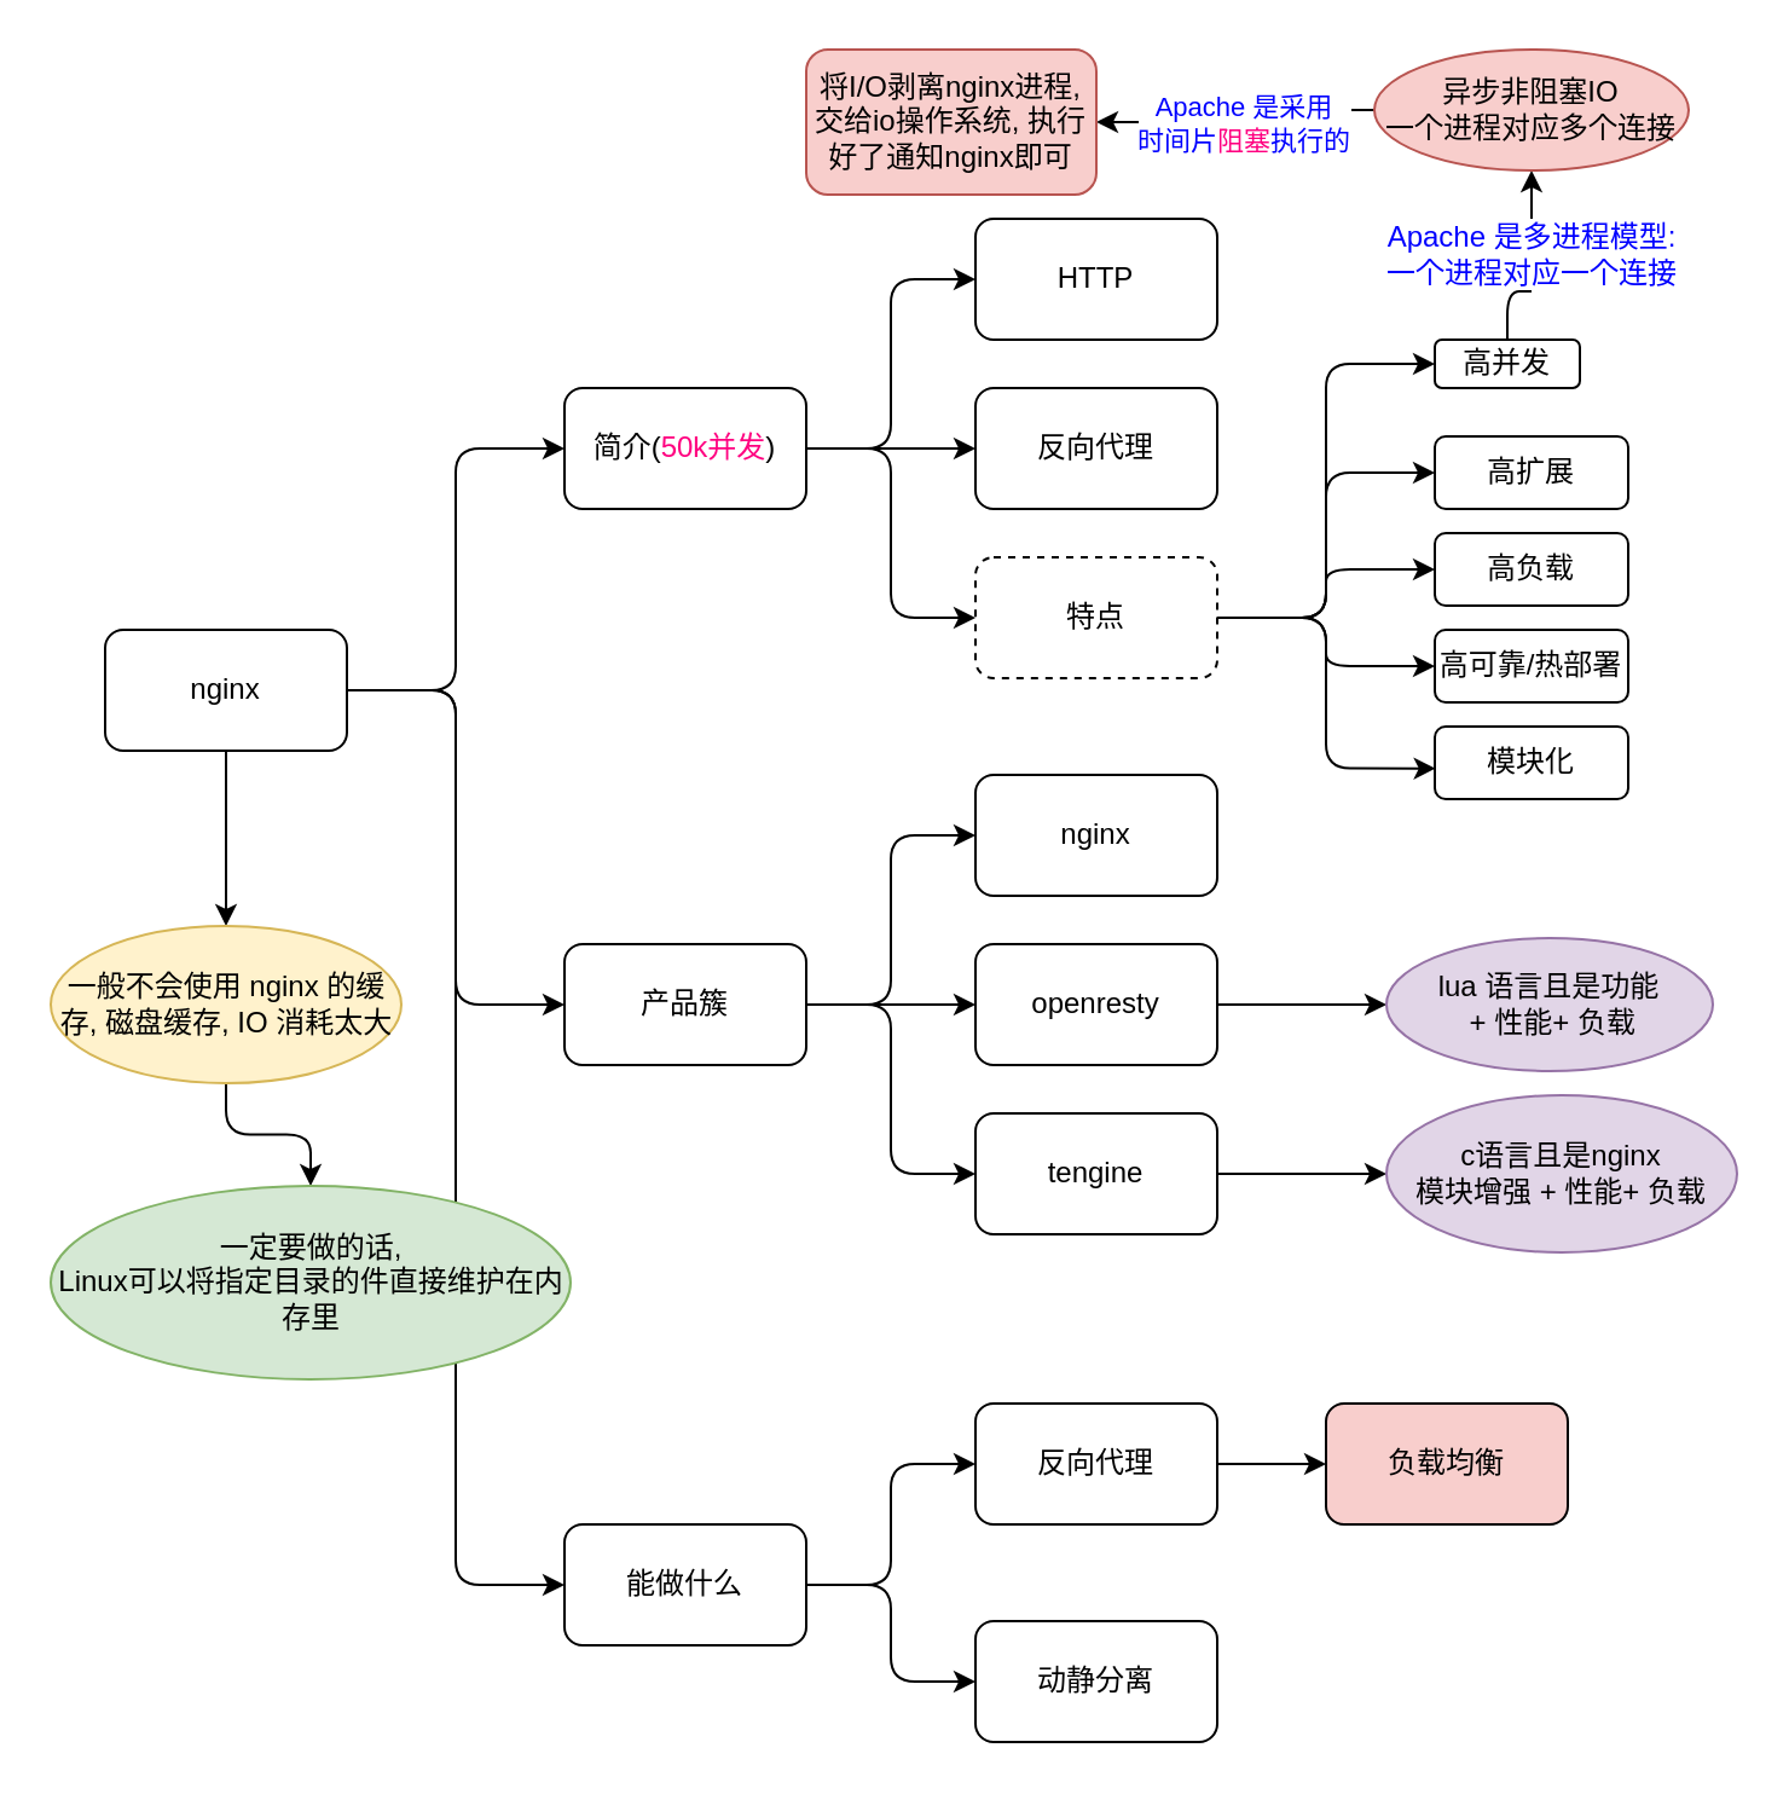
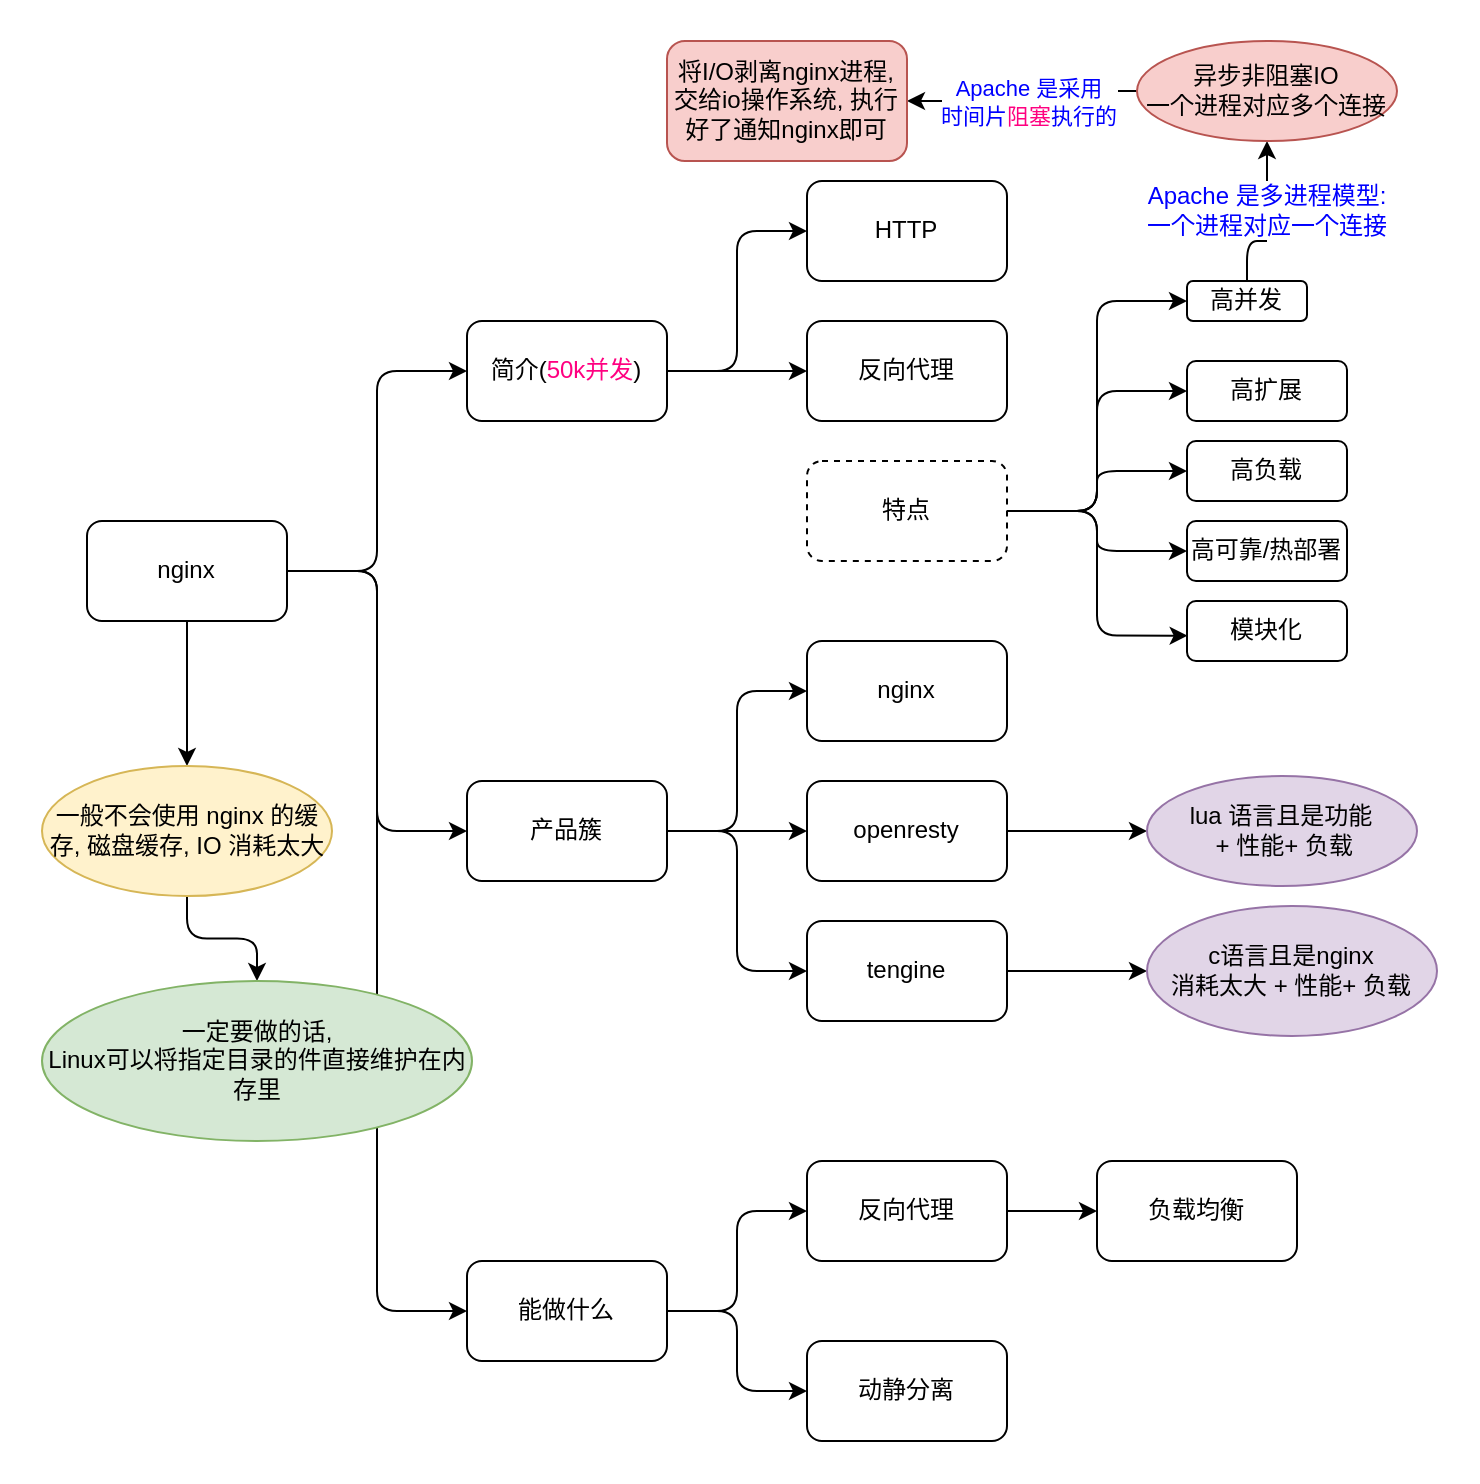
  <mxCell id="0" />
  <mxCell id="1" parent="0" />
  <mxCell id="2" style="edgeStyle=orthogonalEdgeStyle;rounded=1;orthogonalLoop=1;jettySize=auto;html=1;entryX=0;entryY=0.5;entryDx=0;entryDy=0;" parent="1" source="6" target="10" edge="1"><mxGeometry relative="1" as="geometry" /></mxCell>
  <mxCell id="3" style="edgeStyle=orthogonalEdgeStyle;rounded=1;orthogonalLoop=1;jettySize=auto;html=1;entryX=0;entryY=0.5;entryDx=0;entryDy=0;" parent="1" source="6" target="14" edge="1"><mxGeometry relative="1" as="geometry" /></mxCell>
  <mxCell id="4" style="edgeStyle=orthogonalEdgeStyle;rounded=1;orthogonalLoop=1;jettySize=auto;html=1;entryX=0;entryY=0.5;entryDx=0;entryDy=0;" parent="1" source="6" target="26" edge="1"><mxGeometry relative="1" as="geometry" /></mxCell>
  <mxCell id="5" value="" style="edgeStyle=orthogonalEdgeStyle;rounded=1;orthogonalLoop=1;jettySize=auto;html=1;" edge="1" parent="1" source="6" target="49"><mxGeometry relative="1" as="geometry" /></mxCell>
  <mxCell id="6" value="nginx" style="rounded=1;whiteSpace=wrap;html=1;" parent="1" vertex="1"><mxGeometry x="43" y="260" width="100" height="50" as="geometry" /></mxCell>
  <mxCell id="7" value="" style="edgeStyle=orthogonalEdgeStyle;rounded=1;orthogonalLoop=1;jettySize=auto;html=1;entryX=0;entryY=0.5;entryDx=0;entryDy=0;entryPerimeter=0;" parent="1" source="10" target="22" edge="1"><mxGeometry relative="1" as="geometry" /></mxCell>
  <mxCell id="8" style="edgeStyle=orthogonalEdgeStyle;rounded=1;orthogonalLoop=1;jettySize=auto;html=1;entryX=0;entryY=0.5;entryDx=0;entryDy=0;" parent="1" source="10" target="23" edge="1"><mxGeometry relative="1" as="geometry" /></mxCell>
- <mxCell id="9" style="edgeStyle=orthogonalEdgeStyle;rounded=1;orthogonalLoop=1;jettySize=auto;html=1;entryX=0;entryY=0.5;entryDx=0;entryDy=0;" parent="1" source="10" target="35" edge="1"><mxGeometry relative="1" as="geometry" /></mxCell>
  <mxCell id="10" value="简介(&lt;font color=&quot;#ff0080&quot;&gt;50k并发&lt;/font&gt;)" style="rounded=1;whiteSpace=wrap;html=1;" parent="1" vertex="1"><mxGeometry x="233" y="160" width="100" height="50" as="geometry" /></mxCell>
  <mxCell id="11" value="" style="edgeStyle=orthogonalEdgeStyle;rounded=1;orthogonalLoop=1;jettySize=auto;html=1;" parent="1" source="14" target="17" edge="1"><mxGeometry relative="1" as="geometry" /></mxCell>
  <mxCell id="12" style="edgeStyle=orthogonalEdgeStyle;rounded=1;orthogonalLoop=1;jettySize=auto;html=1;entryX=0;entryY=0.5;entryDx=0;entryDy=0;" parent="1" source="14" target="18" edge="1"><mxGeometry relative="1" as="geometry" /></mxCell>
  <mxCell id="13" style="edgeStyle=orthogonalEdgeStyle;rounded=1;orthogonalLoop=1;jettySize=auto;html=1;entryX=0;entryY=0.5;entryDx=0;entryDy=0;" parent="1" source="14" target="19" edge="1"><mxGeometry relative="1" as="geometry" /></mxCell>
  <mxCell id="14" value="产品簇" style="rounded=1;whiteSpace=wrap;html=1;" parent="1" vertex="1"><mxGeometry x="233" y="390" width="100" height="50" as="geometry" /></mxCell>
  <mxCell id="15" value="" style="edgeStyle=orthogonalEdgeStyle;rounded=1;orthogonalLoop=1;jettySize=auto;html=1;exitX=1;exitY=0.5;exitDx=0;exitDy=0;" parent="1" source="18" target="20" edge="1"><mxGeometry relative="1" as="geometry" /></mxCell>
  <mxCell id="16" value="" style="edgeStyle=orthogonalEdgeStyle;rounded=1;orthogonalLoop=1;jettySize=auto;html=1;" parent="1" source="17" target="21" edge="1"><mxGeometry relative="1" as="geometry" /></mxCell>
  <mxCell id="17" value="openresty" style="rounded=1;whiteSpace=wrap;html=1;" parent="1" vertex="1"><mxGeometry x="403" y="390" width="100" height="50" as="geometry" /></mxCell>
  <mxCell id="18" value="tengine" style="rounded=1;whiteSpace=wrap;html=1;" parent="1" vertex="1"><mxGeometry x="403" y="460" width="100" height="50" as="geometry" /></mxCell>
  <mxCell id="19" value="nginx" style="rounded=1;whiteSpace=wrap;html=1;" parent="1" vertex="1"><mxGeometry x="403" y="320" width="100" height="50" as="geometry" /></mxCell>
- <mxCell id="20" value="c语言且是nginx&lt;br&gt;模块增强 + 性能+ 负载" style="ellipse;whiteSpace=wrap;html=1;rounded=1;fillColor=#e1d5e7;strokeColor=#9673a6;" parent="1" vertex="1"><mxGeometry x="573" y="452.5" width="145" height="65" as="geometry" /></mxCell>
+ <mxCell id="20" value="c语言且是nginx&lt;br&gt;消耗太大 + 性能+ 负载" style="ellipse;whiteSpace=wrap;html=1;rounded=1;fillColor=#e1d5e7;strokeColor=#9673a6;" parent="1" vertex="1"><mxGeometry x="573" y="452.5" width="145" height="65" as="geometry" /></mxCell>
  <mxCell id="21" value="lua 语言且是功能&lt;br&gt;&amp;nbsp;+ 性能+ 负载" style="ellipse;whiteSpace=wrap;html=1;rounded=1;fillColor=#e1d5e7;strokeColor=#9673a6;" parent="1" vertex="1"><mxGeometry x="573" y="387.5" width="135" height="55" as="geometry" /></mxCell>
  <mxCell id="22" value="HTTP" style="rounded=1;whiteSpace=wrap;html=1;" parent="1" vertex="1"><mxGeometry x="403" y="90" width="100" height="50" as="geometry" /></mxCell>
  <mxCell id="23" value="反向代理" style="rounded=1;whiteSpace=wrap;html=1;" parent="1" vertex="1"><mxGeometry x="403" y="160" width="100" height="50" as="geometry" /></mxCell>
  <mxCell id="24" style="edgeStyle=orthogonalEdgeStyle;rounded=1;orthogonalLoop=1;jettySize=auto;html=1;entryX=0;entryY=0.5;entryDx=0;entryDy=0;" parent="1" source="26" target="28" edge="1"><mxGeometry relative="1" as="geometry" /></mxCell>
  <mxCell id="25" style="edgeStyle=orthogonalEdgeStyle;rounded=1;orthogonalLoop=1;jettySize=auto;html=1;" parent="1" source="26" target="29" edge="1"><mxGeometry relative="1" as="geometry" /></mxCell>
  <mxCell id="26" value="能做什么" style="rounded=1;whiteSpace=wrap;html=1;" parent="1" vertex="1"><mxGeometry x="233" y="630" width="100" height="50" as="geometry" /></mxCell>
  <mxCell id="27" value="" style="edgeStyle=orthogonalEdgeStyle;rounded=1;orthogonalLoop=1;jettySize=auto;html=1;" edge="1" parent="1" source="28" target="50"><mxGeometry relative="1" as="geometry" /></mxCell>
  <mxCell id="28" value="反向代理" style="rounded=1;whiteSpace=wrap;html=1;" parent="1" vertex="1"><mxGeometry x="403" y="580" width="100" height="50" as="geometry" /></mxCell>
  <mxCell id="29" value="动静分离" style="rounded=1;whiteSpace=wrap;html=1;" parent="1" vertex="1"><mxGeometry x="403" y="670" width="100" height="50" as="geometry" /></mxCell>
  <mxCell id="30" value="" style="edgeStyle=orthogonalEdgeStyle;rounded=1;orthogonalLoop=1;jettySize=auto;html=1;entryX=0;entryY=0.5;entryDx=0;entryDy=0;" parent="1" source="35" target="37" edge="1"><mxGeometry relative="1" as="geometry" /></mxCell>
  <mxCell id="31" style="edgeStyle=orthogonalEdgeStyle;rounded=1;orthogonalLoop=1;jettySize=auto;html=1;entryX=0;entryY=0.5;entryDx=0;entryDy=0;" parent="1" source="35" target="41" edge="1"><mxGeometry relative="1" as="geometry"><mxPoint x="593" y="224.5" as="targetPoint" /></mxGeometry></mxCell>
  <mxCell id="32" style="edgeStyle=orthogonalEdgeStyle;rounded=1;orthogonalLoop=1;jettySize=auto;html=1;entryX=0;entryY=0.5;entryDx=0;entryDy=0;" parent="1" source="35" target="42" edge="1"><mxGeometry relative="1" as="geometry"><mxPoint x="593" y="245" as="targetPoint" /></mxGeometry></mxCell>
  <mxCell id="33" style="edgeStyle=orthogonalEdgeStyle;rounded=1;orthogonalLoop=1;jettySize=auto;html=1;entryX=0;entryY=0.5;entryDx=0;entryDy=0;" parent="1" source="35" target="43" edge="1"><mxGeometry relative="1" as="geometry"><mxPoint x="593" y="285" as="targetPoint" /></mxGeometry></mxCell>
  <mxCell id="34" style="edgeStyle=orthogonalEdgeStyle;rounded=1;orthogonalLoop=1;jettySize=auto;html=1;entryX=0.004;entryY=0.578;entryDx=0;entryDy=0;entryPerimeter=0;" parent="1" source="35" target="44" edge="1"><mxGeometry relative="1" as="geometry"><mxPoint x="598" y="325" as="targetPoint" /></mxGeometry></mxCell>
  <mxCell id="35" value="特点" style="rounded=1;whiteSpace=wrap;html=1;dashed=1;" parent="1" vertex="1"><mxGeometry x="403" y="230" width="100" height="50" as="geometry" /></mxCell>
  <mxCell id="36" value="" style="edgeStyle=orthogonalEdgeStyle;rounded=1;orthogonalLoop=1;jettySize=auto;html=1;startArrow=none;" parent="1" source="45" target="40" edge="1"><mxGeometry relative="1" as="geometry" /></mxCell>
  <mxCell id="37" value="高并发" style="rounded=1;whiteSpace=wrap;html=1;" parent="1" vertex="1"><mxGeometry x="593" y="140" width="60" height="20" as="geometry" /></mxCell>
  <mxCell id="38" value="" style="edgeStyle=orthogonalEdgeStyle;rounded=1;orthogonalLoop=1;jettySize=auto;html=1;" parent="1" source="40" target="47" edge="1"><mxGeometry relative="1" as="geometry" /></mxCell>
  <mxCell id="39" value="&lt;font color=&quot;#0000ff&quot;&gt;Apache 是采用&lt;br&gt;时间片&lt;/font&gt;&lt;font color=&quot;#ff0080&quot;&gt;阻塞&lt;/font&gt;&lt;font color=&quot;#0000ff&quot;&gt;执行的&lt;/font&gt;" style="edgeLabel;html=1;align=center;verticalAlign=middle;resizable=0;points=[];" parent="38" vertex="1" connectable="0"><mxGeometry x="0.271" y="1" relative="1" as="geometry"><mxPoint x="16" y="-1" as="offset" /></mxGeometry></mxCell>
  <mxCell id="40" value="异步非阻塞IO&lt;br&gt;一个进程对应多个连接" style="ellipse;whiteSpace=wrap;html=1;rounded=1;fillColor=#f8cecc;strokeColor=#b85450;" parent="1" vertex="1"><mxGeometry x="568" y="20" width="130" height="50" as="geometry" /></mxCell>
  <mxCell id="41" value="高扩展" style="rounded=1;whiteSpace=wrap;html=1;" parent="1" vertex="1"><mxGeometry x="593" y="180" width="80" height="30" as="geometry" /></mxCell>
  <mxCell id="42" value="高负载" style="rounded=1;whiteSpace=wrap;html=1;" parent="1" vertex="1"><mxGeometry x="593" y="220" width="80" height="30" as="geometry" /></mxCell>
  <mxCell id="43" value="高可靠/热部署" style="rounded=1;whiteSpace=wrap;html=1;" parent="1" vertex="1"><mxGeometry x="593" y="260" width="80" height="30" as="geometry" /></mxCell>
  <mxCell id="44" value="模块化" style="rounded=1;whiteSpace=wrap;html=1;" parent="1" vertex="1"><mxGeometry x="593" y="300" width="80" height="30" as="geometry" /></mxCell>
  <mxCell id="45" value="&lt;font color=&quot;#0000ff&quot;&gt;Apache 是多进程模型: &lt;br&gt;一个进程对应一个连接&lt;/font&gt;" style="text;html=1;align=center;verticalAlign=middle;resizable=0;points=[];autosize=1;strokeColor=none;" parent="1" vertex="1"><mxGeometry x="563" y="90" width="140" height="30" as="geometry" /></mxCell>
  <mxCell id="46" value="" style="edgeStyle=orthogonalEdgeStyle;rounded=1;orthogonalLoop=1;jettySize=auto;html=1;endArrow=none;" parent="1" source="37" target="45" edge="1"><mxGeometry relative="1" as="geometry"><mxPoint x="633" y="140" as="sourcePoint" /><mxPoint x="633" y="80" as="targetPoint" /></mxGeometry></mxCell>
  <mxCell id="47" value="将I/O剥离nginx进程, &lt;br&gt;交给io操作系统, 执行好了通知nginx即可" style="rounded=1;whiteSpace=wrap;html=1;strokeColor=#b85450;fillColor=#f8cecc;" parent="1" vertex="1"><mxGeometry x="333" y="20" width="120" height="60" as="geometry" /></mxCell>
  <mxCell id="48" value="" style="edgeStyle=orthogonalEdgeStyle;rounded=1;orthogonalLoop=1;jettySize=auto;html=1;" edge="1" parent="1" source="49" target="51"><mxGeometry relative="1" as="geometry" /></mxCell>
  <mxCell id="49" value="一般不会使用 nginx 的缓存, 磁盘缓存, IO 消耗太大" style="ellipse;whiteSpace=wrap;html=1;rounded=1;fillColor=#fff2cc;strokeColor=#d6b656;" vertex="1" parent="1"><mxGeometry x="20.5" y="382.5" width="145" height="65" as="geometry" /></mxCell>
- <mxCell id="50" value="负载均衡" style="rounded=1;whiteSpace=wrap;html=1;fillColor=#f8cecc;" vertex="1" parent="1"><mxGeometry x="548" y="580" width="100" height="50" as="geometry" /></mxCell>
+ <mxCell id="50" value="负载均衡" style="rounded=1;whiteSpace=wrap;html=1;" vertex="1" parent="1"><mxGeometry x="548" y="580" width="100" height="50" as="geometry" /></mxCell>
  <mxCell id="51" value="一定要做的话, &lt;br&gt;Linux可以将指定目录的件直接维护在内存里" style="ellipse;whiteSpace=wrap;html=1;rounded=1;fillColor=#d5e8d4;strokeColor=#82b366;" vertex="1" parent="1"><mxGeometry x="20.5" y="490" width="215" height="80" as="geometry" /></mxCell>
